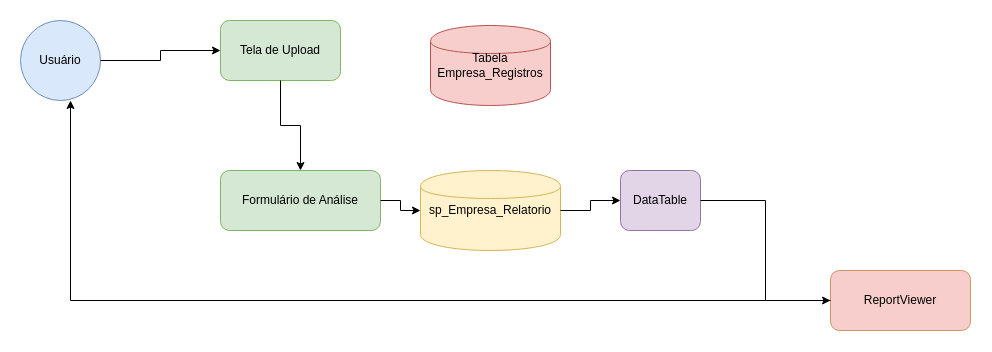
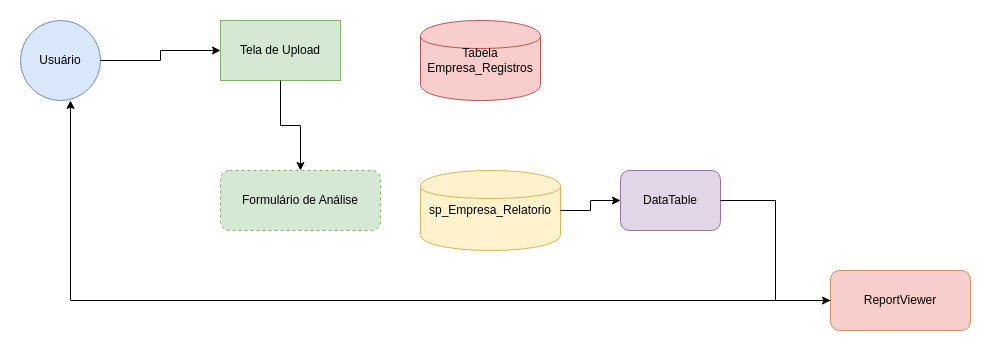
  <mxCell id="0" />
  <mxCell id="1" parent="0" />
  <mxCell id="2" value="Usuário" style="shape=ellipse;whiteSpace=wrap;html=1;fillColor=#dae8fc;strokeColor=#6c8ebf;" parent="1" vertex="1"><mxGeometry x="20" y="20" width="80" height="80" as="geometry" /></mxCell>
- <mxCell id="3" value="Tela de Upload" style="rounded=1;whiteSpace=wrap;html=1;fillColor=#d5e8d4;strokeColor=#82b366;" parent="1" vertex="1"><mxGeometry x="220" y="20" width="120" height="60" as="geometry" /></mxCell>
- <mxCell id="4" value="Tabela Empresa_Registros" style="shape=cylinder;whiteSpace=wrap;html=1;fillColor=#f8cecc;strokeColor=#b85450;" parent="1" vertex="1"><mxGeometry x="430" y="25" width="120" height="80" as="geometry" /></mxCell>
- <mxCell id="5" value="Formulário de Análise" style="rounded=1;whiteSpace=wrap;html=1;fillColor=#d5e8d4;strokeColor=#82b366;" parent="1" vertex="1"><mxGeometry x="220" y="170" width="160" height="60" as="geometry" /></mxCell>
+ <mxCell id="3" value="Tela de Upload" style="whiteSpace=wrap;html=1;fillColor=#d5e8d4;strokeColor=#82b366;rounded=0;" parent="1" vertex="1"><mxGeometry x="220" y="20" width="120" height="60" as="geometry" /></mxCell>
+ <mxCell id="4" value="Tabela Empresa_Registros" style="shape=cylinder;whiteSpace=wrap;html=1;fillColor=#f8cecc;strokeColor=#b85450;" parent="1" vertex="1"><mxGeometry x="420" y="20" width="120" height="80" as="geometry" /></mxCell>
+ <mxCell id="5" value="Formulário de Análise" style="rounded=1;whiteSpace=wrap;html=1;fillColor=#d5e8d4;strokeColor=#82b366;dashed=1;" parent="1" vertex="1"><mxGeometry x="220" y="170" width="160" height="60" as="geometry" /></mxCell>
  <mxCell id="6" value="sp_Empresa_Relatorio" style="shape=cylinder;whiteSpace=wrap;html=1;fillColor=#fff2cc;strokeColor=#d6b656;" parent="1" vertex="1"><mxGeometry x="420" y="170" width="140" height="80" as="geometry" /></mxCell>
- <mxCell id="7" value="DataTable" style="rounded=1;whiteSpace=wrap;html=1;fillColor=#e1d5e7;strokeColor=#9673a6;" parent="1" vertex="1"><mxGeometry x="620" y="170" width="80" height="60" as="geometry" /></mxCell>
+ <mxCell id="7" value="DataTable" style="rounded=1;whiteSpace=wrap;html=1;fillColor=#e1d5e7;strokeColor=#9673a6;" parent="1" vertex="1"><mxGeometry x="620" y="170" width="100" height="60" as="geometry" /></mxCell>
  <mxCell id="8" value="ReportViewer" style="rounded=1;whiteSpace=wrap;html=1;fillColor=#f8cecc;strokeColor=#d09362;" parent="1" vertex="1"><mxGeometry x="830" y="270" width="140" height="60" as="geometry" /></mxCell>
  <mxCell id="9" style="edgeStyle=orthogonalEdgeStyle;rounded=0;orthogonalLoop=1;jettySize=auto;html=1;strokeColor=#000000;" parent="1" source="2" target="3" edge="1"><mxGeometry relative="1" as="geometry" /></mxCell>
  <mxCell id="10" style="edgeStyle=orthogonalEdgeStyle;rounded=0;orthogonalLoop=1;jettySize=auto;html=1;strokeColor=#000000;" parent="1" source="3" target="5" edge="1"><mxGeometry relative="1" as="geometry" /></mxCell>
- <mxCell id="11" style="edgeStyle=orthogonalEdgeStyle;rounded=0;orthogonalLoop=1;jettySize=auto;html=1;strokeColor=#000000;" parent="1" source="5" target="6" edge="1"><mxGeometry relative="1" as="geometry" /></mxCell>
  <mxCell id="12" style="edgeStyle=orthogonalEdgeStyle;rounded=0;orthogonalLoop=1;jettySize=auto;html=1;strokeColor=#000000;" parent="1" source="6" target="7" edge="1"><mxGeometry relative="1" as="geometry" /></mxCell>
  <mxCell id="13" style="edgeStyle=orthogonalEdgeStyle;rounded=0;orthogonalLoop=1;jettySize=auto;html=1;strokeColor=#000000;entryX=0;entryY=0.5;entryDx=0;entryDy=0;" parent="1" source="7" target="8" edge="1"><mxGeometry relative="1" as="geometry" /></mxCell>
  <mxCell id="14" style="edgeStyle=orthogonalEdgeStyle;rounded=0;orthogonalLoop=1;jettySize=auto;html=1;strokeColor=#000000;" parent="1" source="8" edge="1"><mxGeometry relative="1" as="geometry"><mxPoint x="830" y="200" as="sourcePoint" /><mxPoint x="70" y="100" as="targetPoint" /><Array as="points"><mxPoint x="70" y="300" /></Array></mxGeometry></mxCell>
